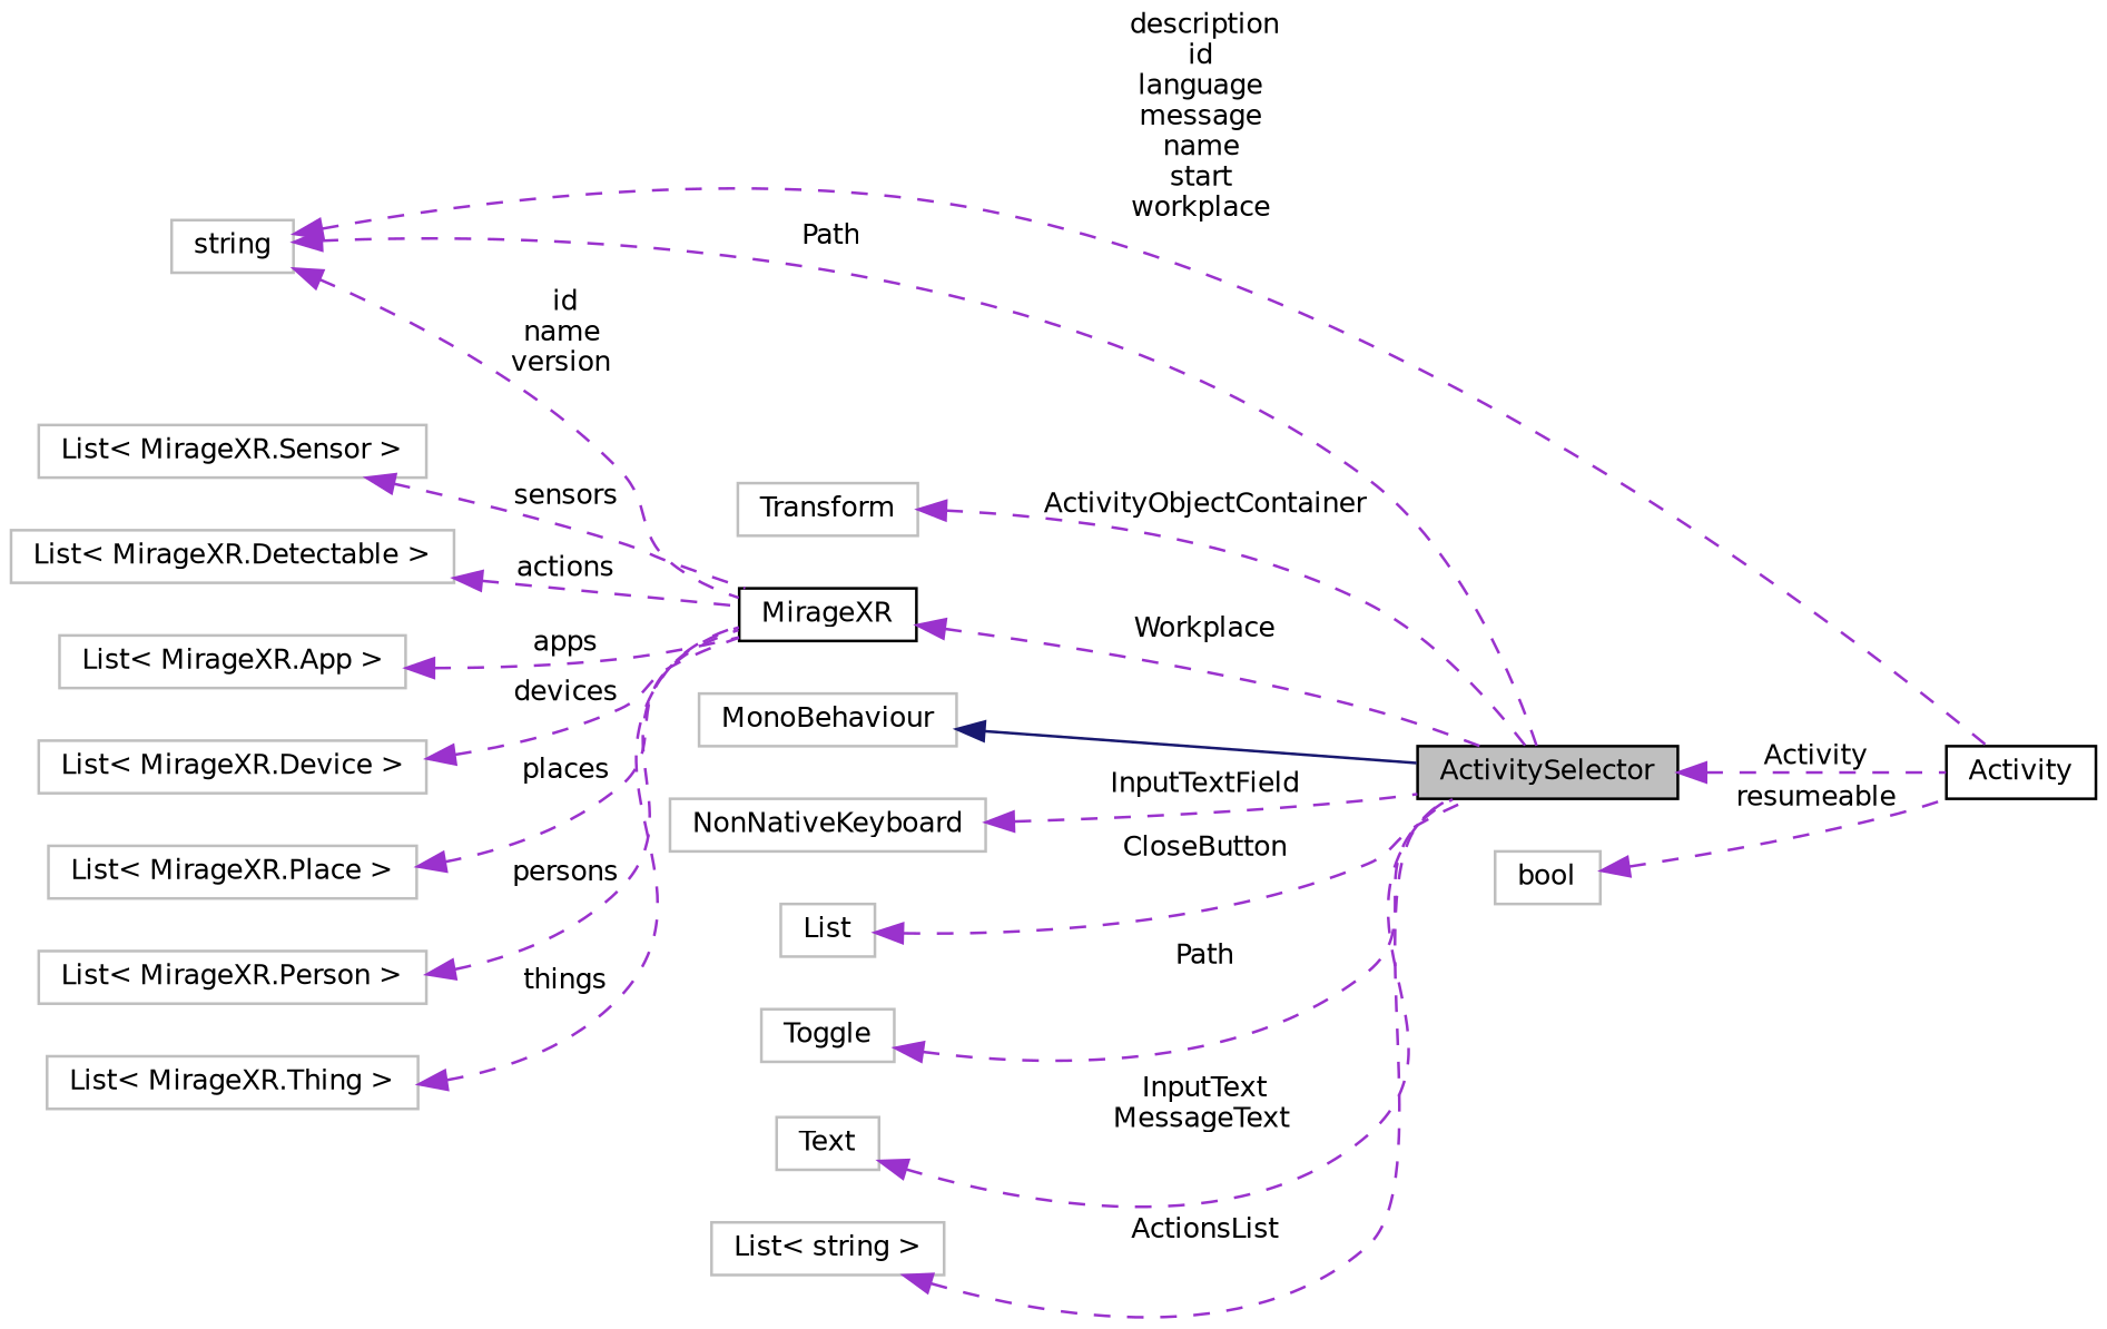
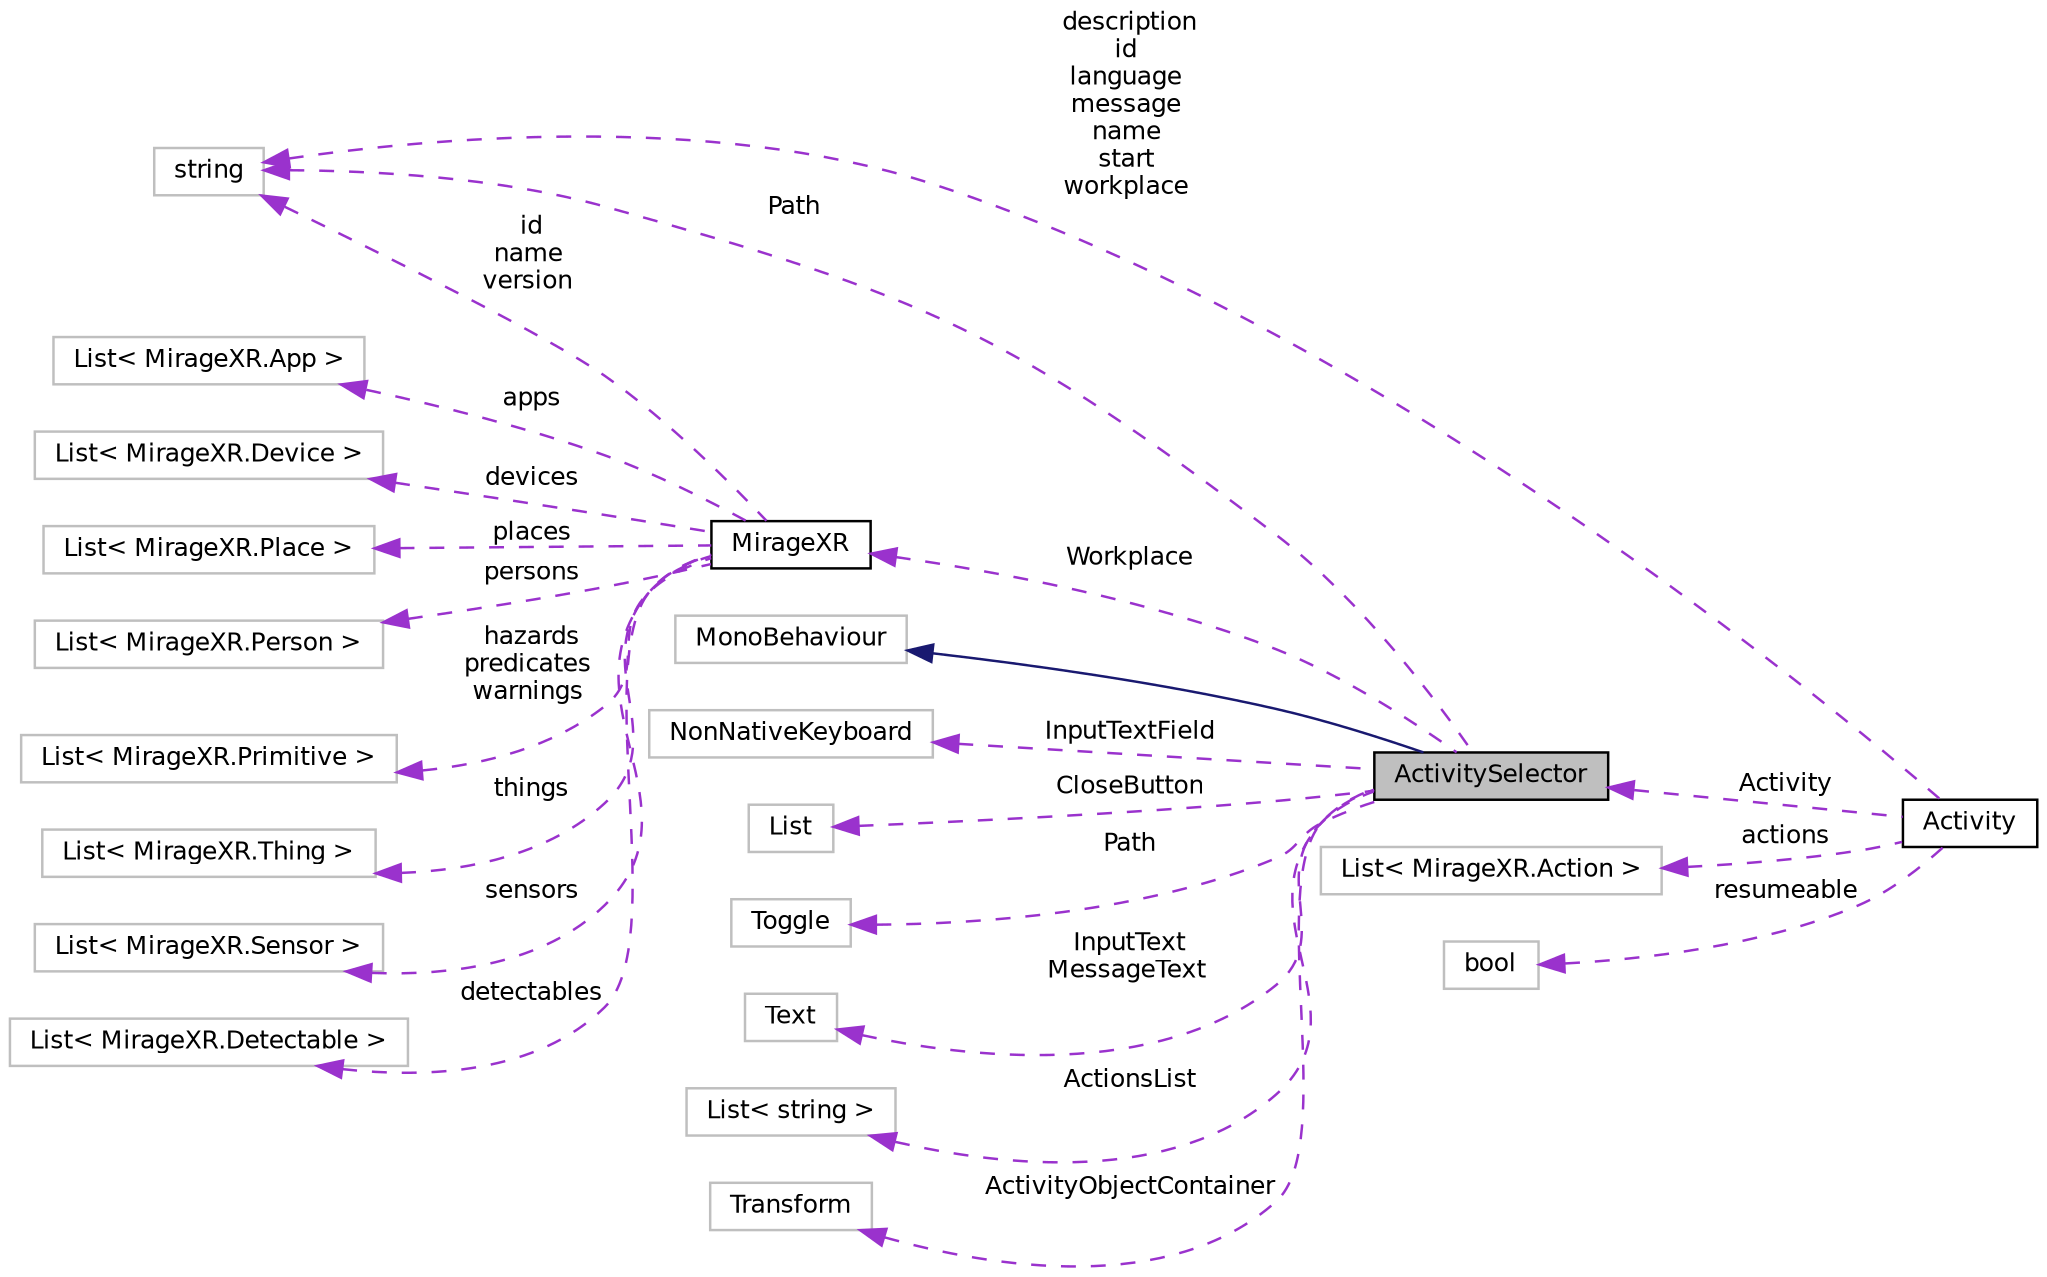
  digraph {
    rankdir=LR
    node [color=grey75 fillcolor=white fontname=Helvetica fontsize=10 shape=record style=filled]
    edge [color=darkorchid3 dir=back fontname=Helvetica fontsize=10 labelfontname=Helvetica labelfontsize=10 style=dashed]
    n1 [color=black fillcolor=grey75 fontcolor=black height=0.2 label=ActivitySelector width=0.4]
    n2 [color=black height=0.2 label=Activity width=0.4]
    n3 [height=0.2 label=MonoBehaviour width=0.4]
    n4 [height=0.2 label=NonNativeKeyboard width=0.4]
    n5 [color=black height=0.2 label=MirageXR width=0.4]
    n6 [height=0.2 label="List\< MirageXR.App \>" width=0.4]
    n7 [height=0.2 label=string width=0.4]
    n8 [height=0.2 label="List\< MirageXR.Device \>" width=0.4]
    n9 [height=0.2 label="List\< MirageXR.Place \>" width=0.4]
    n10 [height=0.2 label="List\< MirageXR.Person \>" width=0.4]
+   n11 [height=0.2 label="List\< MirageXR.Primitive \>" width=0.4]
    n12 [height=0.2 label="List\< MirageXR.Thing \>" width=0.4]
    n13 [height=0.2 label="List\< MirageXR.Sensor \>" width=0.4]
    n14 [height=0.2 label="List\< MirageXR.Detectable \>" width=0.4]
    n15 [height=0.2 label=List width=0.4]
    n16 [height=0.2 label=Toggle width=0.4]
    n17 [height=0.2 label=Text width=0.4]
    n18 [height=0.2 label="List\< string \>" width=0.4]
    n19 [height=0.2 label=Transform width=0.4]
+   n20 [height=0.2 label="List\< MirageXR.Action \>" width=0.4]
    n21 [height=0.2 label=bool width=0.4]
    n1 -> n2 [label=" Activity"]
    n3 -> n1 [color=midnightblue style=solid]
    n4 -> n1 [label=" InputTextField"]
    n5 -> n1 [label=" Workplace"]
    n6 -> n5 [label=" apps"]
    n7 -> n1 [label=" Path"]
    n7 -> n2 [label=" description\nid\nlanguage\nmessage\nname\nstart\nworkplace"]
    n7 -> n5 [label=" id\nname\nversion"]
    n8 -> n5 [label=" devices"]
    n9 -> n5 [label=" places"]
    n10 -> n5 [label=" persons"]
+   n11 -> n5 [label=" hazards\npredicates\nwarnings"]
    n12 -> n5 [label=" things"]
    n13 -> n5 [label=" sensors"]
-   n14 -> n5 [label=" actions"]
+   n14 -> n5 [label=" detectables"]
    n15 -> n1 [label=" CloseButton"]
    n16 -> n1 [label=" Path"]
    n17 -> n1 [label=" InputText\nMessageText"]
    n18 -> n1 [label=" ActionsList"]
    n19 -> n1 [label=" ActivityObjectContainer"]
+   n20 -> n2 [label=" actions"]
    n21 -> n2 [label=" resumeable"]
  }
